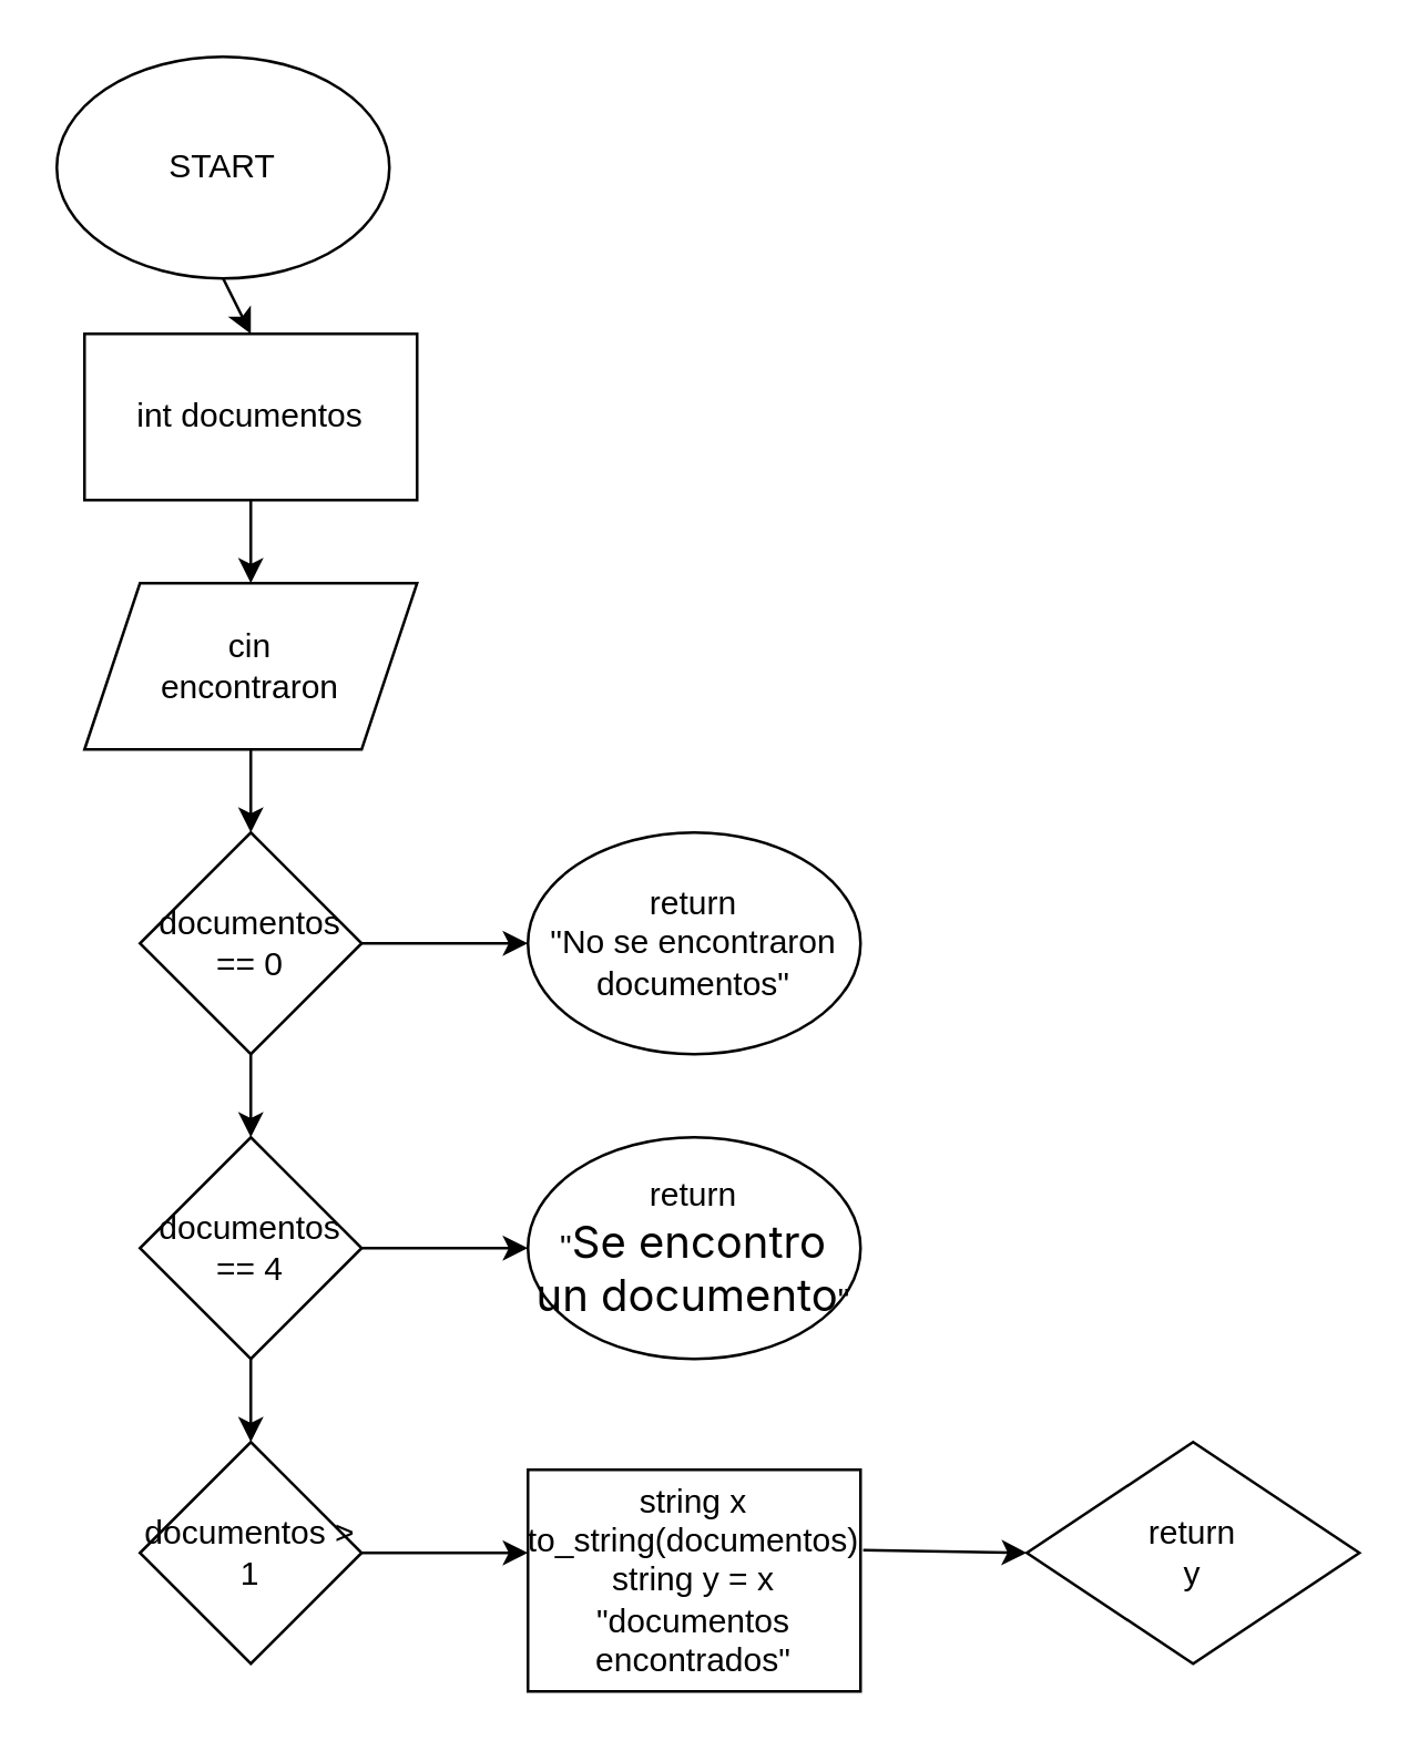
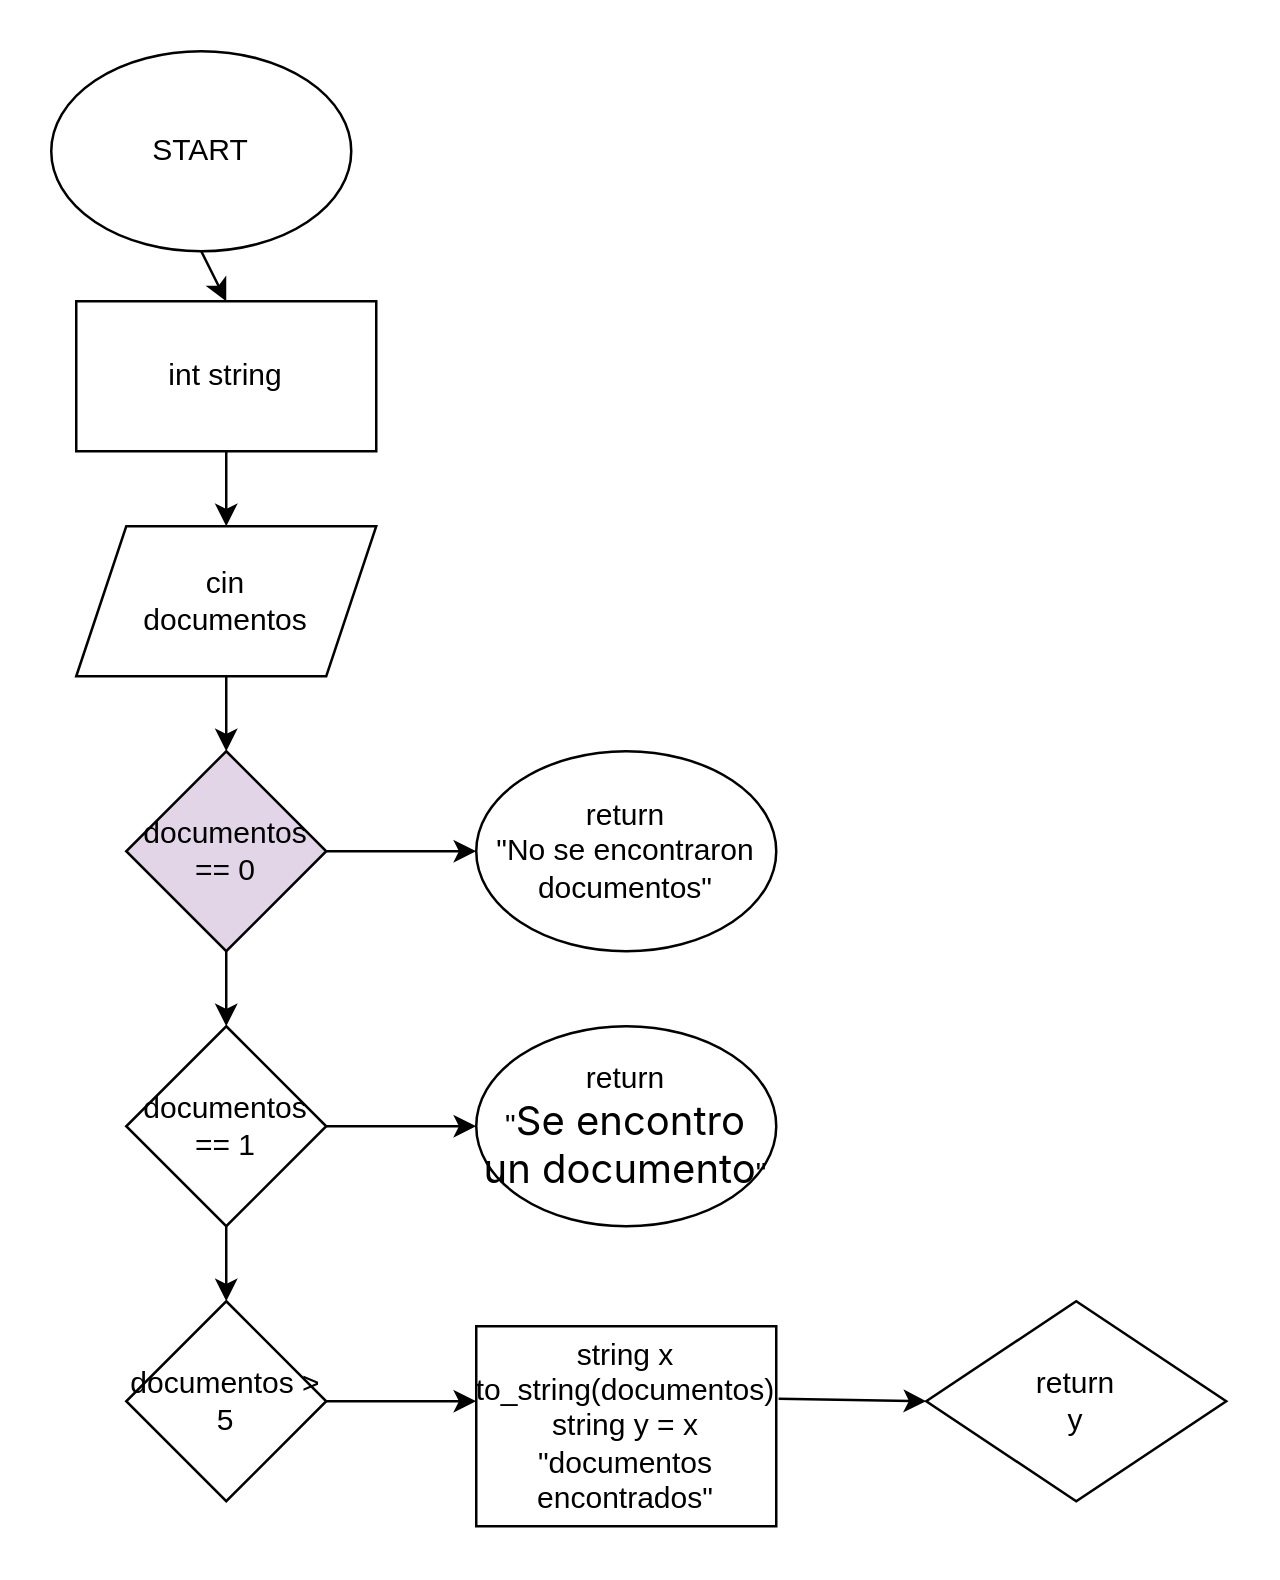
  <mxCell id="0" />
  <mxCell id="1" parent="0" />
  <mxCell id="2" value="START" style="ellipse;whiteSpace=wrap;html=1;" vertex="1" parent="1"><mxGeometry x="20" y="20" width="120" height="80" as="geometry" /></mxCell>
  <mxCell id="3" value="" style="endArrow=classic;html=1;rounded=0;exitX=0.5;exitY=1;exitDx=0;exitDy=0;" edge="1" parent="1" source="2"><mxGeometry width="50" height="50" relative="1" as="geometry"><mxPoint x="390" y="160" as="sourcePoint" /><mxPoint x="90" y="120" as="targetPoint" /></mxGeometry></mxCell>
- <mxCell id="4" value="int documentos" style="rounded=0;whiteSpace=wrap;html=1;" vertex="1" parent="1"><mxGeometry x="30" y="120" width="120" height="60" as="geometry" /></mxCell>
+ <mxCell id="4" value="int string" style="rounded=0;whiteSpace=wrap;html=1;" vertex="1" parent="1"><mxGeometry x="30" y="120" width="120" height="60" as="geometry" /></mxCell>
  <mxCell id="5" value="" style="endArrow=classic;html=1;rounded=0;exitX=0.5;exitY=1;exitDx=0;exitDy=0;" edge="1" parent="1" source="4"><mxGeometry width="50" height="50" relative="1" as="geometry"><mxPoint x="390" y="160" as="sourcePoint" /><mxPoint x="90" y="210" as="targetPoint" /></mxGeometry></mxCell>
- <mxCell id="6" value="cin&lt;div&gt;encontraron&lt;/div&gt;" style="shape=parallelogram;perimeter=parallelogramPerimeter;whiteSpace=wrap;html=1;fixedSize=1;" vertex="1" parent="1"><mxGeometry x="30" y="210" width="120" height="60" as="geometry" /></mxCell>
+ <mxCell id="6" value="cin&lt;div&gt;documentos&lt;/div&gt;" style="shape=parallelogram;perimeter=parallelogramPerimeter;whiteSpace=wrap;html=1;fixedSize=1;" vertex="1" parent="1"><mxGeometry x="30" y="210" width="120" height="60" as="geometry" /></mxCell>
  <mxCell id="7" value="" style="endArrow=classic;html=1;rounded=0;exitX=0.5;exitY=1;exitDx=0;exitDy=0;" edge="1" parent="1" source="6"><mxGeometry width="50" height="50" relative="1" as="geometry"><mxPoint x="390" y="360" as="sourcePoint" /><mxPoint x="90" y="300" as="targetPoint" /></mxGeometry></mxCell>
- <mxCell id="8" value="documentos == 0" style="rhombus;whiteSpace=wrap;html=1;" vertex="1" parent="1"><mxGeometry x="50" y="300" width="80" height="80" as="geometry" /></mxCell>
+ <mxCell id="8" value="documentos == 0" style="rhombus;whiteSpace=wrap;html=1;fillColor=#e1d5e7;" vertex="1" parent="1"><mxGeometry x="50" y="300" width="80" height="80" as="geometry" /></mxCell>
  <mxCell id="9" value="" style="endArrow=classic;html=1;rounded=0;exitX=1;exitY=0.5;exitDx=0;exitDy=0;" edge="1" parent="1" source="8"><mxGeometry width="50" height="50" relative="1" as="geometry"><mxPoint x="390" y="360" as="sourcePoint" /><mxPoint x="190" y="340" as="targetPoint" /></mxGeometry></mxCell>
  <mxCell id="10" value="return&lt;div&gt;&quot;No se encontraron documentos&quot;&lt;/div&gt;" style="ellipse;whiteSpace=wrap;html=1;" vertex="1" parent="1"><mxGeometry x="190" y="300" width="120" height="80" as="geometry" /></mxCell>
  <mxCell id="11" value="" style="endArrow=classic;html=1;rounded=0;exitX=0.5;exitY=1;exitDx=0;exitDy=0;" edge="1" parent="1"><mxGeometry width="50" height="50" relative="1" as="geometry"><mxPoint x="90" y="380" as="sourcePoint" /><mxPoint x="90" y="410" as="targetPoint" /></mxGeometry></mxCell>
- <mxCell id="12" value="documentos == 4" style="rhombus;whiteSpace=wrap;html=1;" vertex="1" parent="1"><mxGeometry x="50" y="410" width="80" height="80" as="geometry" /></mxCell>
+ <mxCell id="12" value="documentos == 1" style="rhombus;whiteSpace=wrap;html=1;" vertex="1" parent="1"><mxGeometry x="50" y="410" width="80" height="80" as="geometry" /></mxCell>
  <mxCell id="13" value="" style="endArrow=classic;html=1;rounded=0;exitX=1;exitY=0.5;exitDx=0;exitDy=0;" edge="1" parent="1" source="12"><mxGeometry width="50" height="50" relative="1" as="geometry"><mxPoint x="390" y="470" as="sourcePoint" /><mxPoint x="190" y="450" as="targetPoint" /></mxGeometry></mxCell>
  <mxCell id="14" value="return&lt;div&gt;&quot;&lt;span style=&quot;font-family: -apple-system, BlinkMacSystemFont, &amp;quot;Segoe UI&amp;quot;, &amp;quot;Noto Sans&amp;quot;, Helvetica, Arial, sans-serif, &amp;quot;Apple Color Emoji&amp;quot;, &amp;quot;Segoe UI Emoji&amp;quot;; font-size: 16px; text-align: left;&quot;&gt;Se encontro un documento&lt;/span&gt;&quot;&lt;/div&gt;" style="ellipse;whiteSpace=wrap;html=1;" vertex="1" parent="1"><mxGeometry x="190" y="410" width="120" height="80" as="geometry" /></mxCell>
  <mxCell id="15" value="" style="endArrow=classic;html=1;rounded=0;exitX=0.5;exitY=1;exitDx=0;exitDy=0;" edge="1" parent="1"><mxGeometry width="50" height="50" relative="1" as="geometry"><mxPoint x="90" y="490" as="sourcePoint" /><mxPoint x="90" y="520" as="targetPoint" /></mxGeometry></mxCell>
- <mxCell id="16" value="documentos &amp;gt; 1" style="rhombus;whiteSpace=wrap;html=1;" vertex="1" parent="1"><mxGeometry x="50" y="520" width="80" height="80" as="geometry" /></mxCell>
+ <mxCell id="16" value="documentos &amp;gt; 5" style="rhombus;whiteSpace=wrap;html=1;" vertex="1" parent="1"><mxGeometry x="50" y="520" width="80" height="80" as="geometry" /></mxCell>
  <mxCell id="17" value="" style="endArrow=classic;html=1;rounded=0;exitX=1;exitY=0.5;exitDx=0;exitDy=0;" edge="1" parent="1" source="16"><mxGeometry width="50" height="50" relative="1" as="geometry"><mxPoint x="390" y="580" as="sourcePoint" /><mxPoint x="190" y="560" as="targetPoint" /></mxGeometry></mxCell>
  <mxCell id="18" value="return&lt;div&gt;y&lt;/div&gt;" style="rhombus;whiteSpace=wrap;html=1;" vertex="1" parent="1"><mxGeometry x="370" y="520" width="120" height="80" as="geometry" /></mxCell>
  <mxCell id="19" value="string x&lt;div&gt;to_string(documentos)&lt;div&gt;string y = x &quot;documentos encontrados&quot;&lt;/div&gt;&lt;/div&gt;" style="rounded=0;whiteSpace=wrap;html=1;" vertex="1" parent="1"><mxGeometry x="190" y="530" width="120" height="80" as="geometry" /></mxCell>
  <mxCell id="20" value="" style="endArrow=classic;html=1;rounded=0;exitX=1.008;exitY=0.363;exitDx=0;exitDy=0;exitPerimeter=0;entryX=0;entryY=0.5;entryDx=0;entryDy=0;" edge="1" parent="1" source="19" target="18"><mxGeometry width="50" height="50" relative="1" as="geometry"><mxPoint x="390" y="560" as="sourcePoint" /><mxPoint x="350" y="560" as="targetPoint" /></mxGeometry></mxCell>
